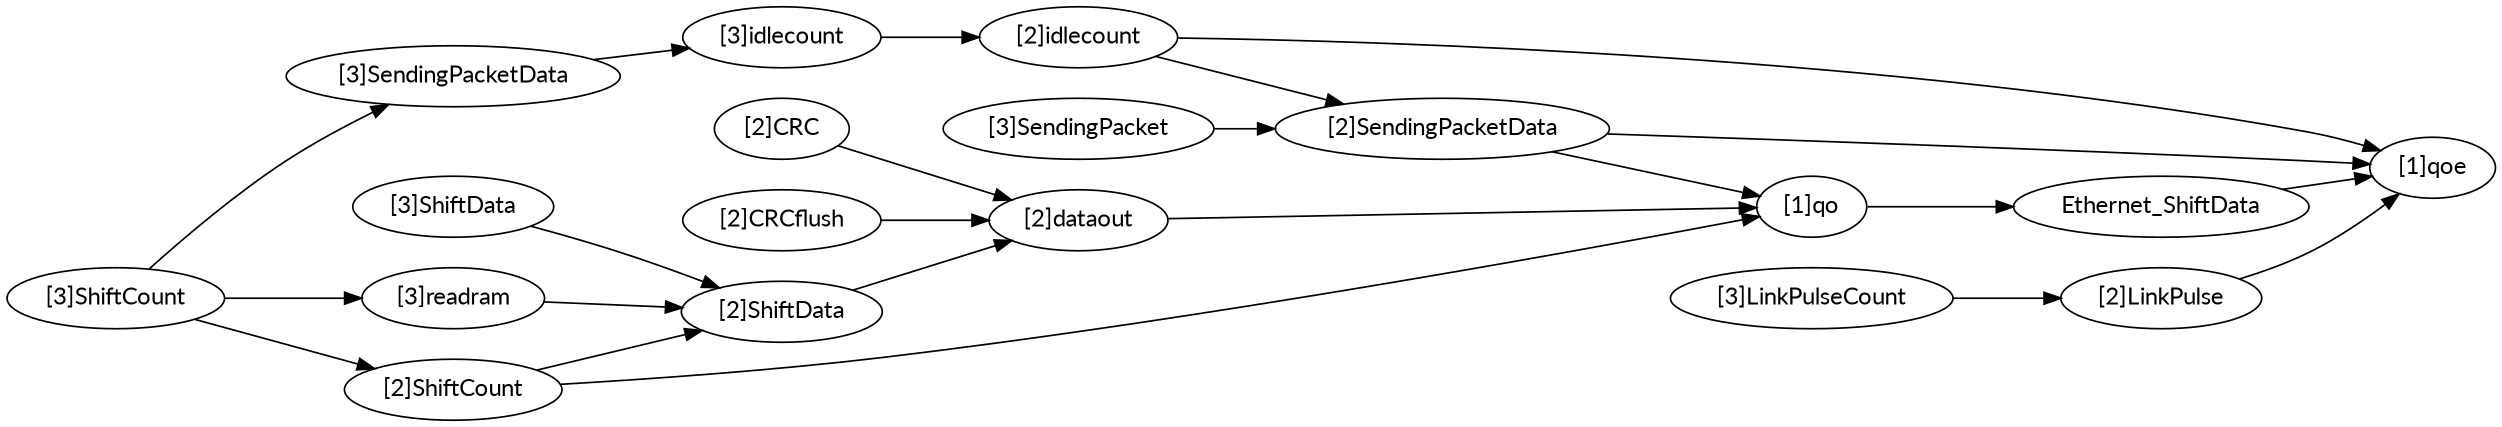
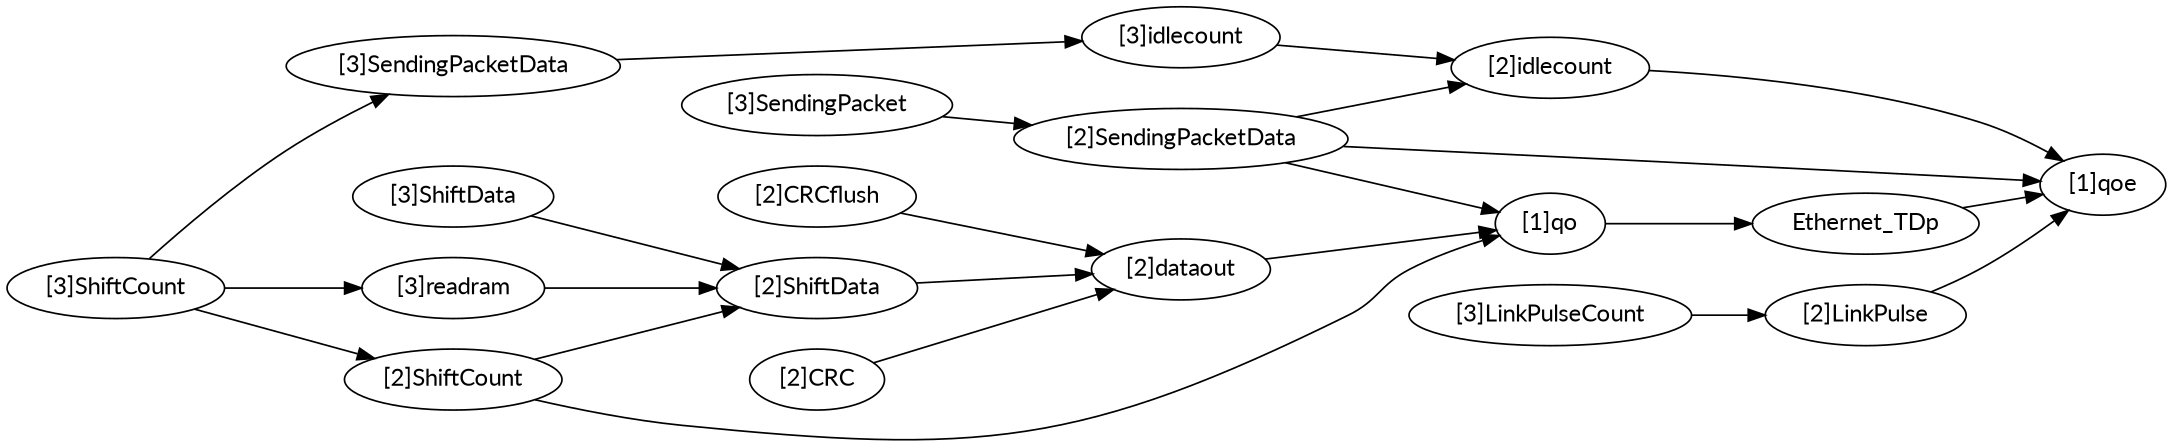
  strict digraph {
    fontname=Lato
    rankdir=LR
    node [complexity=11 fontname=Lato importance=0.288885108079 rank=0.0262622825527]
    edge [fontname=Lato]
-   Ethernet_TDp [complexity=0 importance=0.0741177651755 rank=0.0 label=Ethernet_ShiftData]
+   Ethernet_TDp [complexity=0 importance=0.0741177651755 rank=0.0]
    "[1]qoe" [complexity=3 importance=0.146674285018 rank=0.0488914283392]
    "[2]ShiftData" [importance=0.353614428685 rank=0.0321467662441]
    "[2]dataout" [complexity=7 importance=0.255113441899 rank=0.0364447774141]
    "[1]qo" [complexity=3 importance=0.162944671929 rank=0.0543148906429]
    "[3]SendingPacket" [complexity=9 importance=0.234709470274 rank=0.0260788300304]
    "[2]SendingPacketData" [complexity=7 importance=0.200937804094 rank=0.0287054005848]
    "[2]ShiftCount" [complexity=12 importance=0.395829031172 rank=0.0329857525977]
    "[2]idlecount" [complexity=7 importance=0.211579404425 rank=0.0302256292036]
    "[3]idlecount" [complexity=10 importance=0.488063928259 rank=0.0488063928259]
    "[3]ShiftCount" [complexity=16 importance=0.494330017958 rank=0.0308956261224]
    "[3]readram" [complexity=15 importance=0.391607565188 rank=0.0261071710125]
    "[3]SendingPacketData" [importance=1.01412098868 rank=0.0921928171529]
    "[3]ShiftData" [complexity=15 importance=0.452115415471 rank=0.0301410276981]
    "[3]LinkPulseCount" [complexity=9 importance=0.243767951593 rank=0.0270853279548]
    "[2]LinkPulse" [complexity=7 importance=0.193110385313 rank=0.0275871979019]
    "[2]CRC"
    "[2]CRCflush"
    Ethernet_TDp -> "[1]qoe"
    "[2]ShiftData" -> "[2]dataout"
    "[2]dataout" -> "[1]qo"
    "[1]qo" -> Ethernet_TDp
    "[3]SendingPacket" -> "[2]SendingPacketData"
    "[2]SendingPacketData" -> "[1]qoe"
    "[2]SendingPacketData" -> "[1]qo"
-   "[2]idlecount" -> "[2]SendingPacketData"
+   "[2]SendingPacketData" -> "[2]idlecount"
    "[2]ShiftCount" -> "[2]ShiftData"
    "[2]ShiftCount" -> "[1]qo"
    "[2]idlecount" -> "[1]qoe"
    "[3]idlecount" -> "[2]idlecount"
    "[3]ShiftCount" -> "[2]ShiftCount"
    "[3]ShiftCount" -> "[3]readram"
    "[3]ShiftCount" -> "[3]SendingPacketData"
    "[3]readram" -> "[2]ShiftData"
    "[3]SendingPacketData" -> "[3]idlecount"
    "[3]ShiftData" -> "[2]ShiftData"
    "[3]LinkPulseCount" -> "[2]LinkPulse"
    "[2]LinkPulse" -> "[1]qoe"
    "[2]CRC" -> "[2]dataout"
    "[2]CRCflush" -> "[2]dataout"
  }
